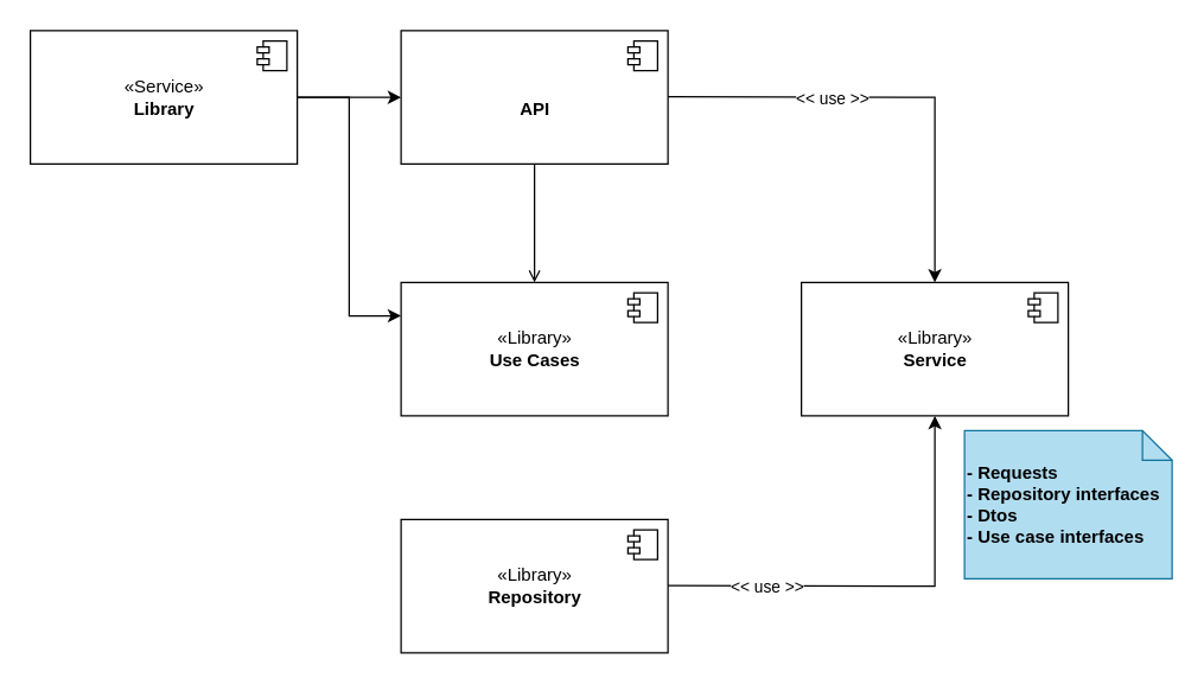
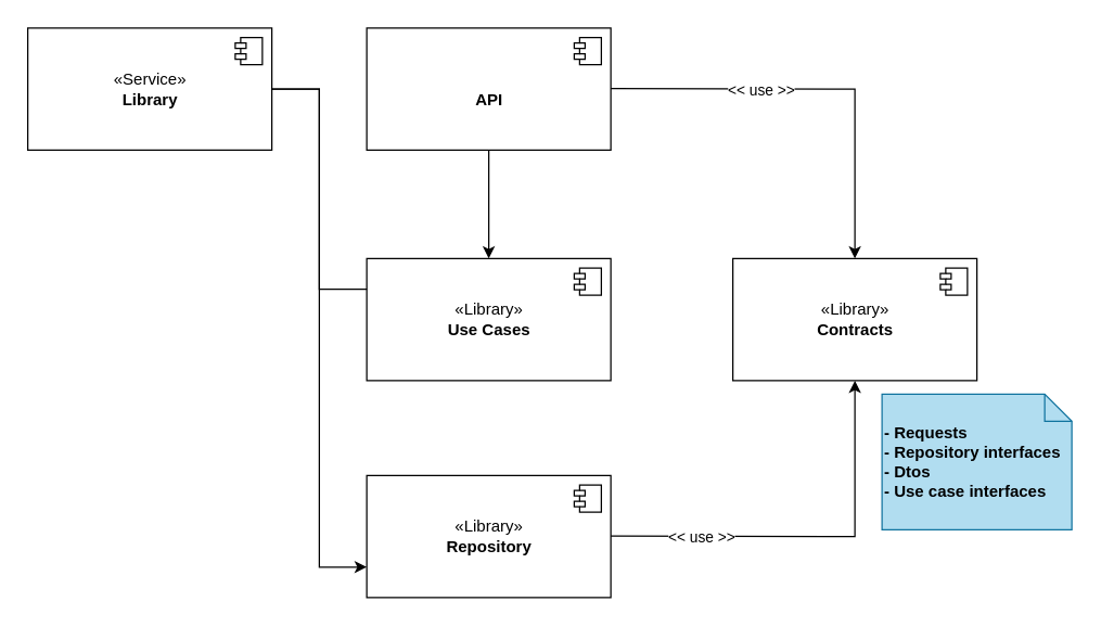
  <mxCell id="0" />
  <mxCell id="1" parent="0" />
- <mxCell id="2" value="«Library»&lt;br&gt;&lt;b&gt;Service&lt;br&gt;&lt;/b&gt;" style="html=1;dropTarget=0;" parent="1" vertex="1"><mxGeometry x="540" y="190" width="180" height="90" as="geometry" /></mxCell>
+ <mxCell id="2" value="«Library»&lt;br&gt;&lt;b&gt;Contracts&lt;br&gt;&lt;/b&gt;" style="html=1;dropTarget=0;" parent="1" vertex="1"><mxGeometry x="540" y="190" width="180" height="90" as="geometry" /></mxCell>
  <mxCell id="3" value="" style="shape=module;jettyWidth=8;jettyHeight=4;" parent="2" vertex="1"><mxGeometry x="1" width="20" height="20" relative="1" as="geometry"><mxPoint x="-27" y="7" as="offset" /></mxGeometry></mxCell>
  <mxCell id="4" value="«Library»&lt;br&gt;&lt;b&gt;Use Cases&lt;br&gt;&lt;/b&gt;" style="html=1;dropTarget=0;" parent="1" vertex="1"><mxGeometry x="270" y="190" width="180" height="90" as="geometry" /></mxCell>
  <mxCell id="5" value="" style="shape=module;jettyWidth=8;jettyHeight=4;" parent="4" vertex="1"><mxGeometry x="1" width="20" height="20" relative="1" as="geometry"><mxPoint x="-27" y="7" as="offset" /></mxGeometry></mxCell>
  <mxCell id="6" value="«Library»&lt;br&gt;&lt;b&gt;Repository&lt;br&gt;&lt;/b&gt;" style="html=1;dropTarget=0;" parent="1" vertex="1"><mxGeometry x="270" y="350" width="180" height="90" as="geometry" /></mxCell>
  <mxCell id="7" value="" style="shape=module;jettyWidth=8;jettyHeight=4;" parent="6" vertex="1"><mxGeometry x="1" width="20" height="20" relative="1" as="geometry"><mxPoint x="-27" y="7" as="offset" /></mxGeometry></mxCell>
- <mxCell id="8" value="" style="edgeStyle=orthogonalEdgeStyle;rounded=0;orthogonalLoop=1;jettySize=auto;html=1;endArrow=open;" parent="1" source="9" target="4" edge="1"><mxGeometry relative="1" as="geometry" /></mxCell>
+ <mxCell id="8" value="" style="edgeStyle=orthogonalEdgeStyle;rounded=0;orthogonalLoop=1;jettySize=auto;html=1;" parent="1" source="9" target="4" edge="1"><mxGeometry relative="1" as="geometry" /></mxCell>
  <mxCell id="9" value="&lt;br&gt;&lt;b&gt;API&lt;br&gt;&lt;/b&gt;" style="html=1;dropTarget=0;" parent="1" vertex="1"><mxGeometry x="270" y="20" width="180" height="90" as="geometry" /></mxCell>
  <mxCell id="10" value="" style="shape=module;jettyWidth=8;jettyHeight=4;" parent="9" vertex="1"><mxGeometry x="1" width="20" height="20" relative="1" as="geometry"><mxPoint x="-27" y="7" as="offset" /></mxGeometry></mxCell>
  <mxCell id="11" value="" style="edgeStyle=orthogonalEdgeStyle;rounded=0;orthogonalLoop=1;jettySize=auto;html=1;" parent="1" target="2" edge="1"><mxGeometry relative="1" as="geometry"><mxPoint x="450" y="394.5" as="sourcePoint" /><mxPoint x="560" y="394.5" as="targetPoint" /></mxGeometry></mxCell>
  <mxCell id="12" value="&amp;lt;&amp;lt; use &amp;gt;&amp;gt;" style="edgeLabel;html=1;align=center;verticalAlign=middle;resizable=0;points=[];" vertex="1" connectable="0" parent="11"><mxGeometry x="-0.545" relative="1" as="geometry"><mxPoint y="1" as="offset" /></mxGeometry></mxCell>
- <mxCell id="13" value="" style="edgeStyle=orthogonalEdgeStyle;rounded=0;orthogonalLoop=1;jettySize=auto;html=1;" parent="1" source="16" target="9" edge="1"><mxGeometry relative="1" as="geometry" /></mxCell>
- <mxCell id="14" value="" style="edgeStyle=orthogonalEdgeStyle;rounded=0;orthogonalLoop=1;jettySize=auto;html=1;entryX=0;entryY=0.25;entryDx=0;entryDy=0;" parent="1" source="16" target="4" edge="1"><mxGeometry relative="1" as="geometry" /></mxCell>
+ <mxCell id="14" value="" style="edgeStyle=orthogonalEdgeStyle;rounded=0;orthogonalLoop=1;jettySize=auto;html=1;entryX=0;entryY=0.25;entryDx=0;entryDy=0;endArrow=none;" parent="1" source="16" target="4" edge="1"><mxGeometry relative="1" as="geometry" /></mxCell>
+ <mxCell id="15" value="" style="edgeStyle=orthogonalEdgeStyle;rounded=0;orthogonalLoop=1;jettySize=auto;html=1;entryX=0;entryY=0.75;entryDx=0;entryDy=0;" parent="1" source="16" target="6" edge="1"><mxGeometry relative="1" as="geometry" /></mxCell>
  <mxCell id="16" value="«Service»&lt;br&gt;&lt;b&gt;Library&lt;br&gt;&lt;/b&gt;" style="html=1;dropTarget=0;" parent="1" vertex="1"><mxGeometry x="20" y="20" width="180" height="90" as="geometry" /></mxCell>
  <mxCell id="17" value="" style="shape=module;jettyWidth=8;jettyHeight=4;" parent="16" vertex="1"><mxGeometry x="1" width="20" height="20" relative="1" as="geometry"><mxPoint x="-27" y="7" as="offset" /></mxGeometry></mxCell>
  <mxCell id="18" value="- Requests&lt;br&gt;- Repository interfaces&lt;br&gt;- Dtos&lt;br&gt;- Use case interfaces&amp;nbsp;" style="shape=note;size=20;whiteSpace=wrap;html=1;verticalAlign=middle;labelPosition=center;verticalLabelPosition=middle;align=left;fillColor=#b1ddf0;strokeColor=#10739e;fontStyle=1" vertex="1" parent="1"><mxGeometry x="650" y="290" width="140" height="100" as="geometry" /></mxCell>
  <mxCell id="19" value="" style="edgeStyle=orthogonalEdgeStyle;rounded=0;orthogonalLoop=1;jettySize=auto;html=1;entryX=0.5;entryY=0;entryDx=0;entryDy=0;" edge="1" parent="1" target="2"><mxGeometry relative="1" as="geometry"><mxPoint x="450" y="64.5" as="sourcePoint" /><mxPoint x="540" y="64.5" as="targetPoint" /></mxGeometry></mxCell>
  <mxCell id="20" value="&amp;lt;&amp;lt; use &amp;gt;&amp;gt;" style="edgeLabel;html=1;align=center;verticalAlign=middle;resizable=0;points=[];" vertex="1" connectable="0" parent="19"><mxGeometry x="-0.273" relative="1" as="geometry"><mxPoint y="1" as="offset" /></mxGeometry></mxCell>
